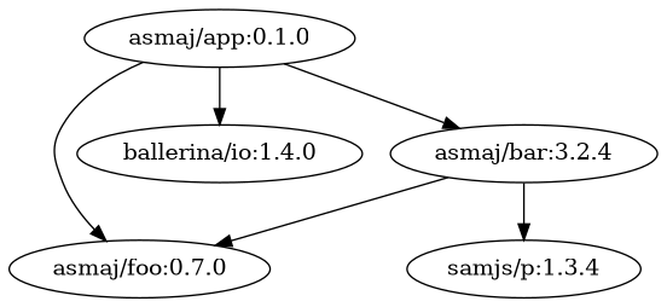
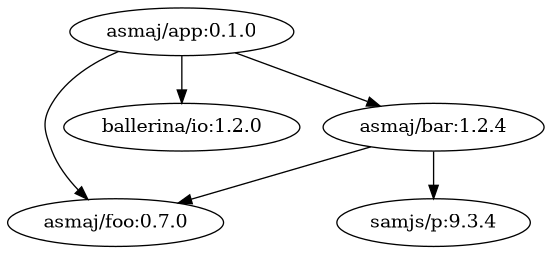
  digraph {
    "asmaj/foo:0.7.0" [error=true]
    "asmaj/app:0.1.0"
-   "ballerina/io:1.2.0" [label="ballerina/io:1.4.0"]
-   "asmaj/bar:1.2.4" [label="asmaj/bar:3.2.4"]
-   "samjs/p:1.3.4"
+   "ballerina/io:1.2.0"
+   "asmaj/bar:1.2.4"
+   "samjs/p:1.3.4" [label="samjs/p:9.3.4"]
    "asmaj/app:0.1.0" -> "asmaj/foo:0.7.0"
    "asmaj/app:0.1.0" -> "ballerina/io:1.2.0"
    "asmaj/app:0.1.0" -> "asmaj/bar:1.2.4"
    "asmaj/bar:1.2.4" -> "asmaj/foo:0.7.0"
    "asmaj/bar:1.2.4" -> "samjs/p:1.3.4"
  }
